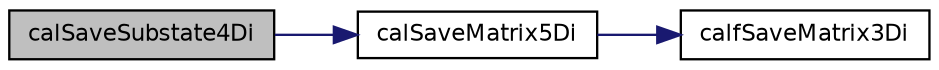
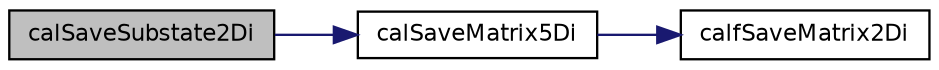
  digraph {
    rankdir=LR
    node [color=black fillcolor=white fontname=Helvetica fontsize=10 shape=record style=filled]
    edge [color=midnightblue fontname=Helvetica fontsize=10 labelfontname=Helvetica labelfontsize=10 style=solid]
-   n1 [fillcolor=grey75 fontcolor=black height=0.2 label=calSaveSubstate4Di width=0.4]
+   n1 [fillcolor=grey75 fontcolor=black height=0.2 label=calSaveSubstate2Di width=0.4]
    n2 [height=0.2 label=calSaveMatrix5Di width=0.4]
-   n3 [height=0.2 label=calfSaveMatrix3Di width=0.4]
+   n3 [height=0.2 label=calfSaveMatrix2Di width=0.4]
    n1 -> n2
    n2 -> n3
  }
